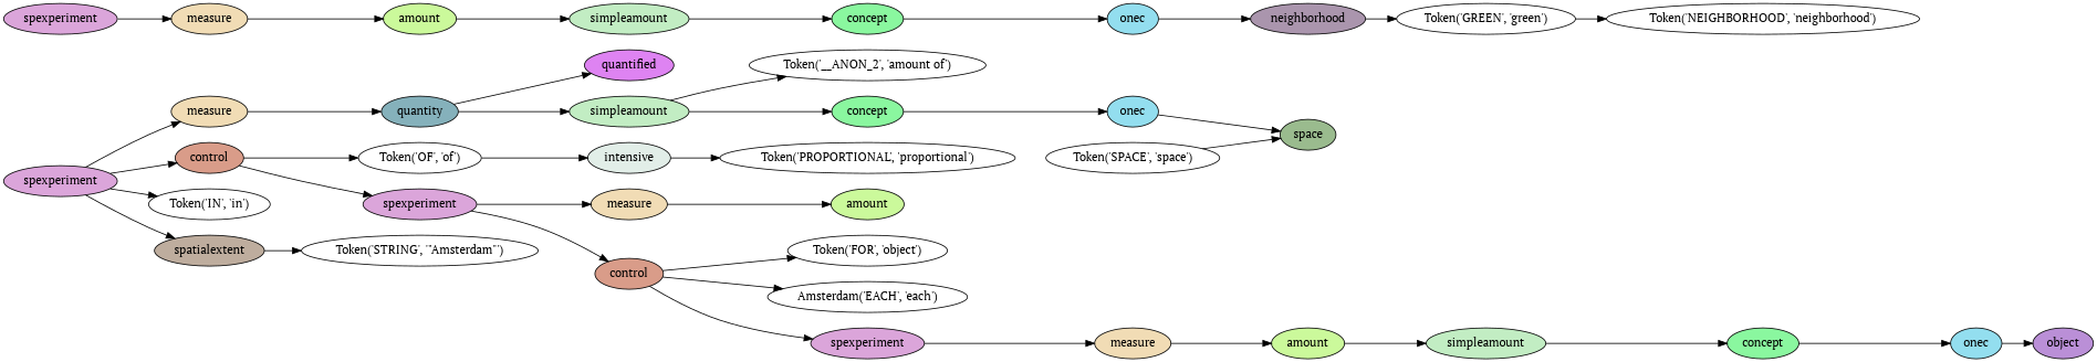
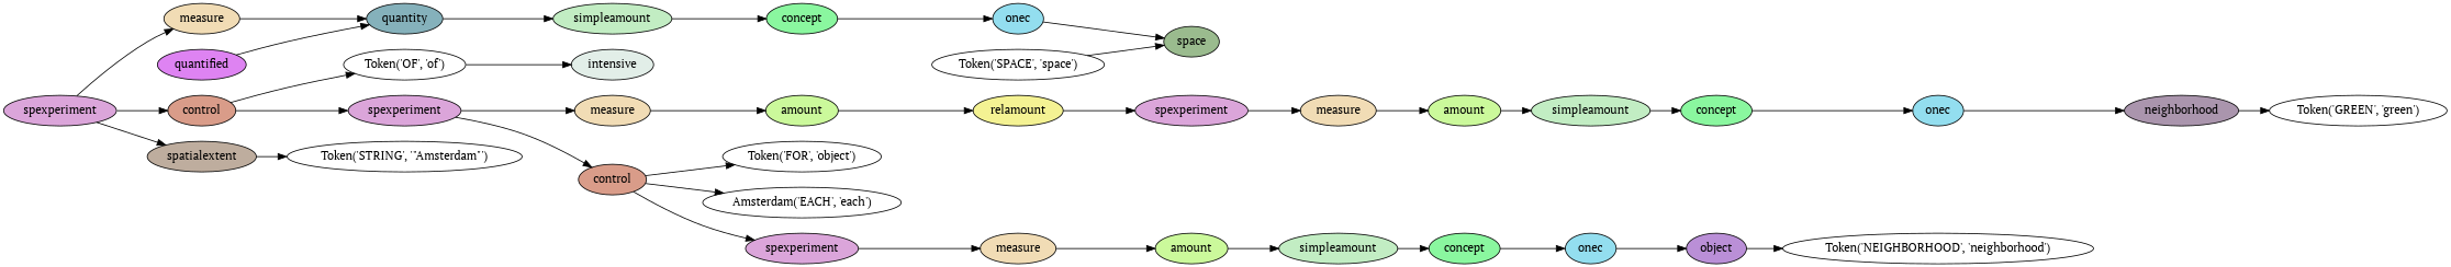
  digraph {
    fontname="PT Serif"
    rankdir=LR
    node [fontname="PT Serif" style=filled]
    edge [fontname="PT Serif"]
-   n1 [label="Token('PROPORTIONAL', 'proportional')" style=""]
    n2 [fillcolor="#e2eee8" label=intensive]
    n3 [fillcolor="#de83f2" label=quantified]
-   n4 [label="Token('__ANON_2', 'amount of')" style=""]
    n5 [label="Token('SPACE', 'space')" style=""]
    n6 [fillcolor="#9abb8e" label=space]
    n7 [fillcolor="#93deef" label=onec]
    n8 [fillcolor="#8af79f" label=concept]
    n9 [fillcolor="#c2edc3" label=simpleamount]
    n10 [fillcolor="#85b1bb" label=quantity]
    n11 [fillcolor="#f1dcb5" label=measure]
    n12 [label="Token('OF', 'of')" style=""]
    n13 [label="Token('GREEN', 'green')" style=""]
    n14 [fillcolor="#aa95ad" label=neighborhood]
    n15 [fillcolor="#93deef" label=onec]
    n16 [fillcolor="#8af79f" label=concept]
    n17 [fillcolor="#c2edc3" label=simpleamount]
    n18 [fillcolor="#cbf99b" label=amount]
    n19 [fillcolor="#f1dcb5" label=measure]
    n20 [fillcolor="#dba5da" label=spexperiment]
+   n21 [fillcolor="#f4f293" label=relamount]
    n22 [fillcolor="#cbf99b" label=amount]
    n23 [fillcolor="#f1dcb5" label=measure]
    n24 [label="Token('FOR', 'object')" style=""]
    n25 [label="Amsterdam('EACH', 'each')" style=""]
    n26 [label="Token('NEIGHBORHOOD', 'neighborhood')" style=""]
    n27 [fillcolor="#ba8fd7" label=object]
    n28 [fillcolor="#93deef" label=onec]
    n29 [fillcolor="#8af79f" label=concept]
    n30 [fillcolor="#c2edc3" label=simpleamount]
    n31 [fillcolor="#cbf99b" label=amount]
    n32 [fillcolor="#f1dcb5" label=measure]
    n33 [fillcolor="#dba5da" label=spexperiment]
    n34 [fillcolor="#d99c89" label=control]
    n35 [fillcolor="#dba5da" label=spexperiment]
    n36 [fillcolor="#d99c89" label=control]
-   n37 [label="Token('IN', 'in')" style=""]
    n38 [label="Token('STRING', '\"Amsterdam\"')" style=""]
    n39 [fillcolor="#bead9e" label=spatialextent]
    n40 [fillcolor="#dba5da" label=spexperiment]
-   n2 -> n1
    n5 -> n6
    n7 -> n6
    n8 -> n7
-   n9 -> n4
    n9 -> n8
-   n10 -> n3
+   n3 -> n10
    n10 -> n9
    n11 -> n10
    n12 -> n2
    n14 -> n13
    n15 -> n14
    n16 -> n15
    n17 -> n16
    n18 -> n17
    n19 -> n18
    n20 -> n19
+   n21 -> n20
+   n22 -> n21
    n23 -> n22
-   n13 -> n26
+   n27 -> n26
    n28 -> n27
    n29 -> n28
    n30 -> n29
    n31 -> n30
    n32 -> n31
    n33 -> n32
    n34 -> n24
    n34 -> n25
    n34 -> n33
    n35 -> n23
    n35 -> n34
    n36 -> n12
    n36 -> n35
    n39 -> n38
    n40 -> n11
    n40 -> n36
-   n40 -> n37
    n40 -> n39
  }
